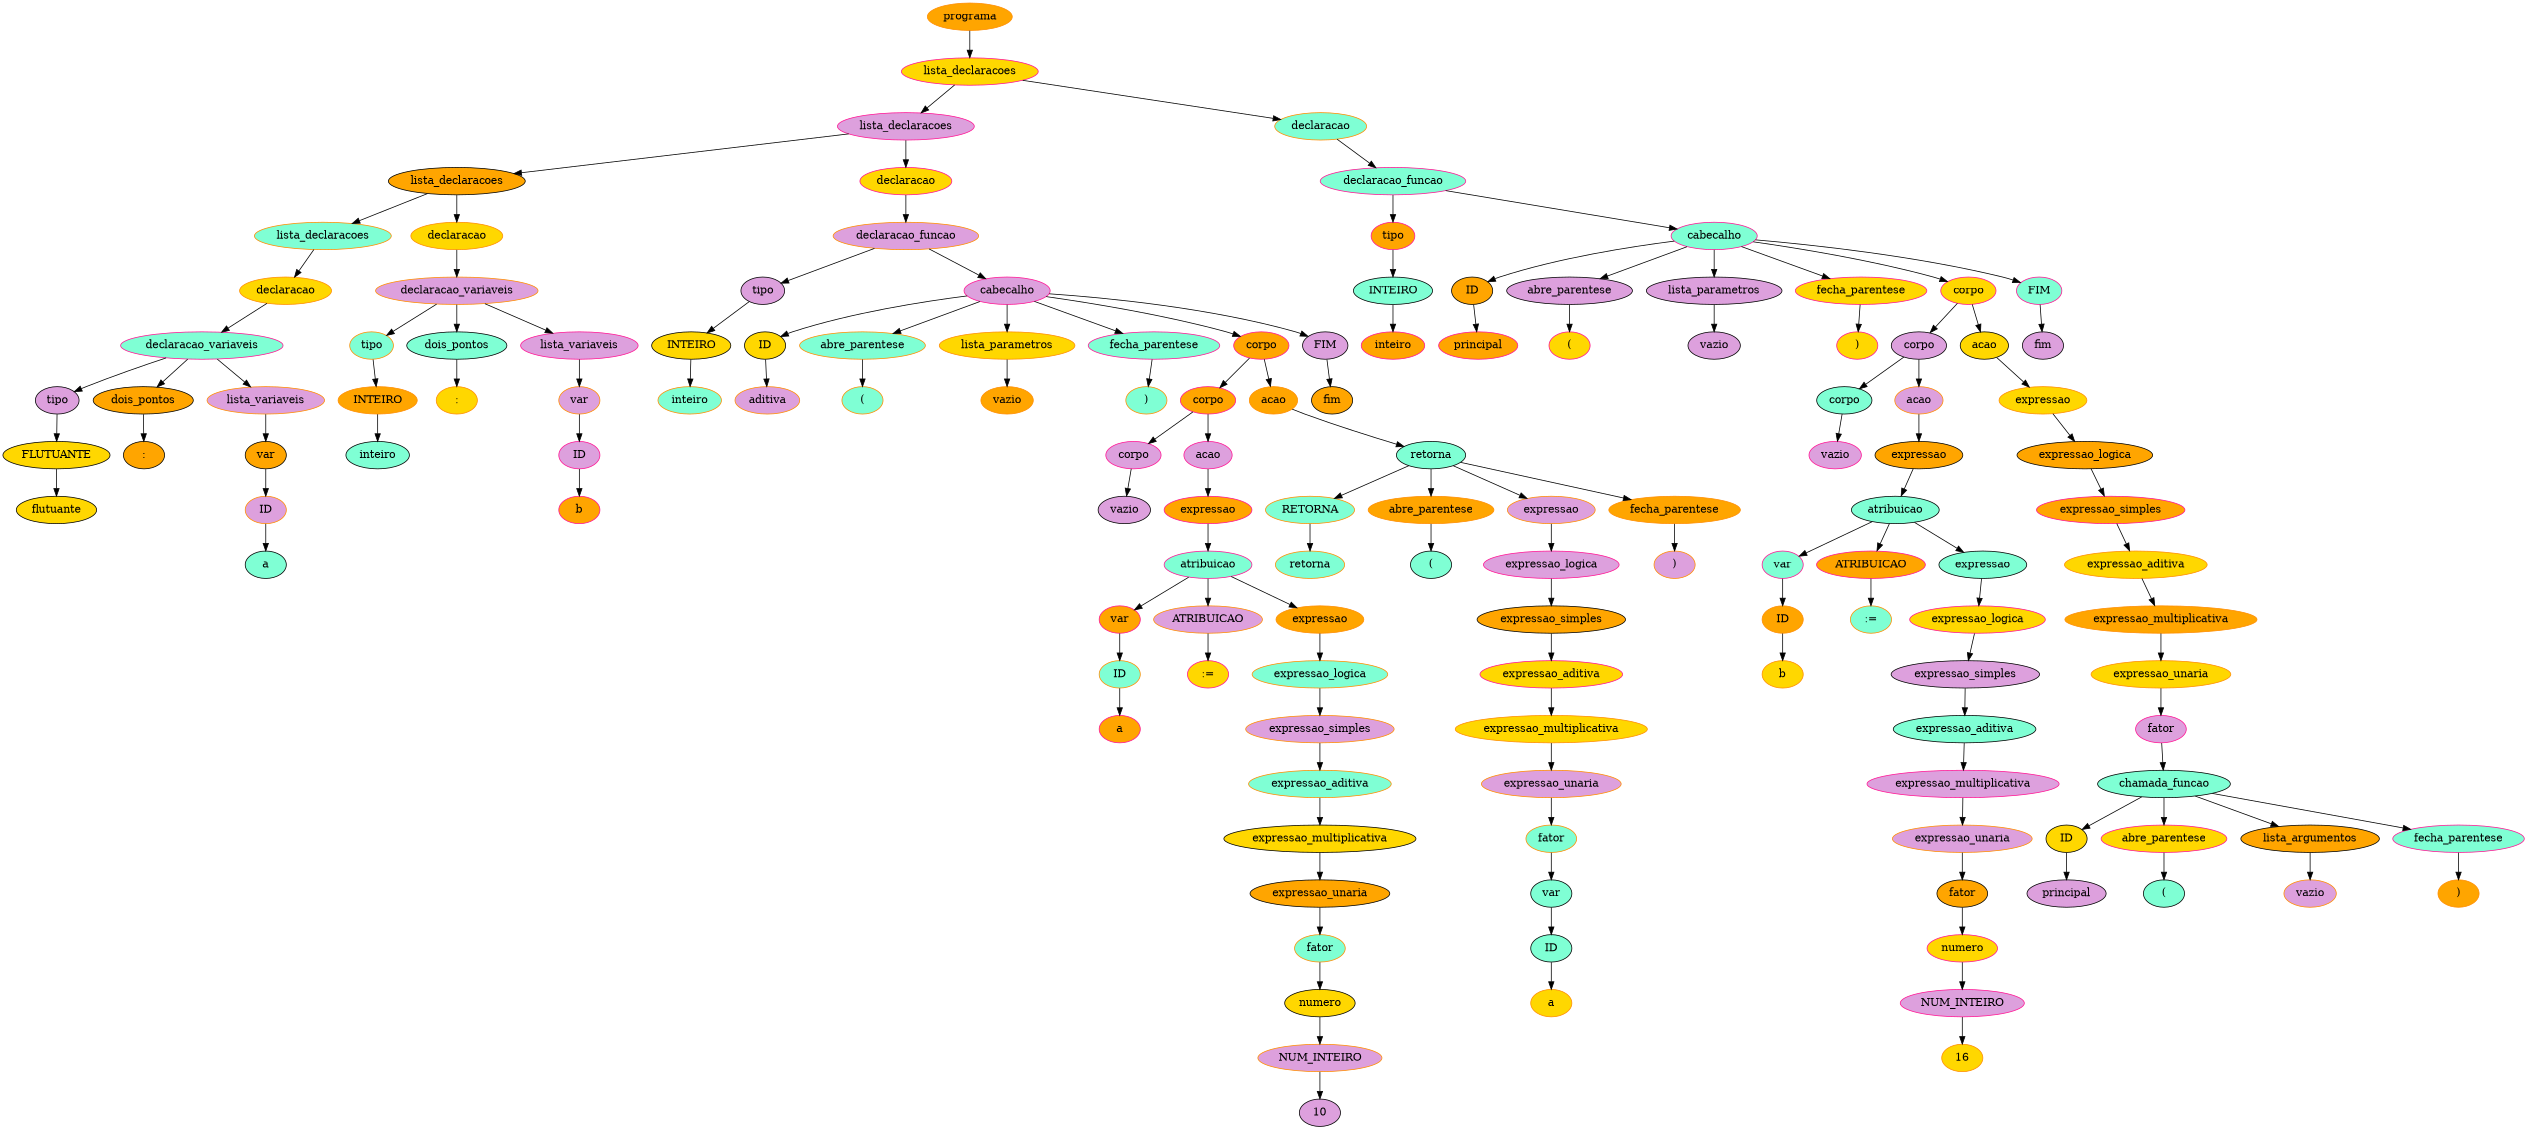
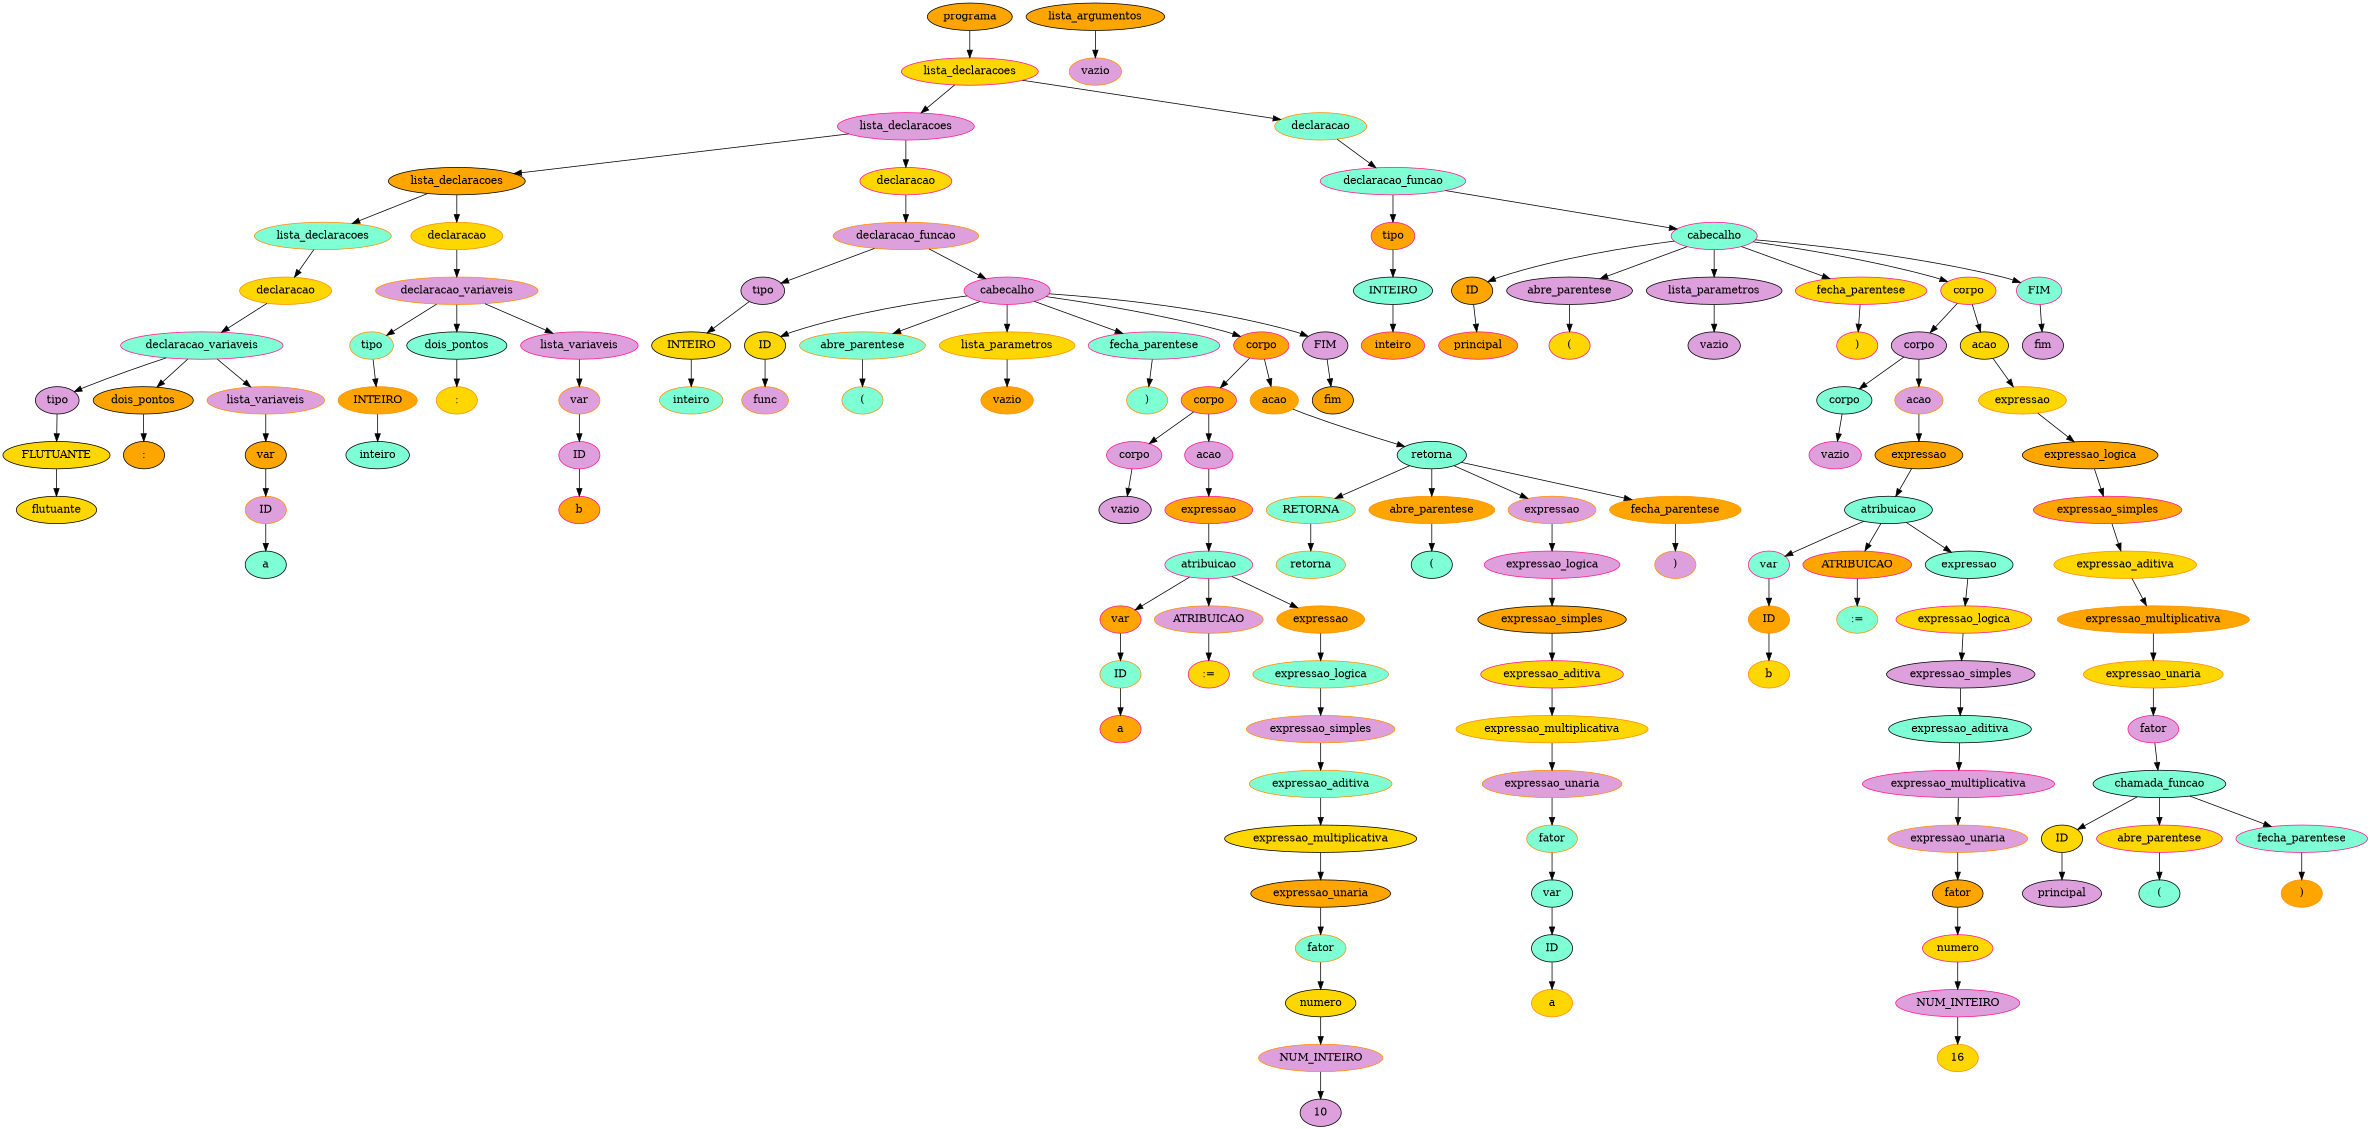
  digraph {
    node [color=darkorange fillcolor=plum style=filled]
-   n1 [fillcolor=orange label=programa]
+   n1 [color=black fillcolor=orange label=programa]
    n2 [color=deeppink fillcolor=gold label=lista_declaracoes]
    n3 [color=deeppink label=lista_declaracoes]
    n4 [fillcolor=aquamarine label=declaracao]
    n5 [color=black fillcolor=orange label=lista_declaracoes]
    n6 [color=deeppink fillcolor=gold label=declaracao]
    n7 [color=deeppink fillcolor=aquamarine label=declaracao_funcao]
    n8 [fillcolor=aquamarine label=lista_declaracoes]
    n9 [fillcolor=gold label=declaracao]
    n10 [label=declaracao_funcao]
    n11 [fillcolor=gold label=declaracao]
    n12 [label=declaracao_variaveis]
    n13 [color=deeppink fillcolor=aquamarine label=declaracao_variaveis]
    n14 [color=black label=tipo]
    n15 [color=black fillcolor=orange label=dois_pontos]
    n16 [label=lista_variaveis]
    n17 [color=black fillcolor=gold label=FLUTUANTE]
    n18 [color=black fillcolor=orange label=":"]
    n19 [color=black fillcolor=orange label=var]
    n20 [color=black fillcolor=gold label=flutuante]
    n21 [label=ID]
    n22 [color=black fillcolor=aquamarine label=a]
    n23 [fillcolor=aquamarine label=tipo]
    n24 [color=black fillcolor=aquamarine label=dois_pontos]
    n25 [color=deeppink label=lista_variaveis]
    n26 [fillcolor=orange label=INTEIRO]
    n27 [fillcolor=gold label=":"]
    n28 [label=var]
    n29 [color=black fillcolor=aquamarine label=inteiro]
    n30 [color=deeppink label=ID]
    n31 [color=deeppink fillcolor=orange label=b]
    n32 [color=black label=tipo]
    n33 [color=deeppink label=cabecalho]
    n34 [color=black fillcolor=gold label=INTEIRO]
    n35 [color=black fillcolor=gold label=ID]
    n36 [fillcolor=aquamarine label=abre_parentese]
    n37 [fillcolor=gold label=lista_parametros]
    n38 [color=deeppink fillcolor=aquamarine label=fecha_parentese]
    n39 [color=deeppink fillcolor=orange label=corpo]
    n40 [color=black label=FIM]
    n41 [fillcolor=aquamarine label=inteiro]
-   n42 [label=aditiva]
+   n42 [label=func]
    n43 [fillcolor=aquamarine label="("]
    n44 [fillcolor=orange label=vazio]
    n45 [fillcolor=aquamarine label=")"]
    n46 [color=deeppink fillcolor=orange label=corpo]
    n47 [fillcolor=orange label=acao]
    n48 [color=black fillcolor=orange label=fim]
    n49 [color=deeppink label=corpo]
    n50 [color=deeppink label=acao]
    n51 [color=black fillcolor=aquamarine label=retorna]
    n52 [color=black label=vazio]
    n53 [color=deeppink fillcolor=orange label=expressao]
    n54 [color=deeppink fillcolor=aquamarine label=atribuicao]
    n55 [color=deeppink fillcolor=orange label=var]
    n56 [label=ATRIBUICAO]
    n57 [fillcolor=orange label=expressao]
    n58 [fillcolor=aquamarine label=ID]
    n59 [color=deeppink fillcolor=gold label=":="]
    n60 [fillcolor=aquamarine label=expressao_logica]
    n61 [color=deeppink fillcolor=orange label=a]
    n62 [label=expressao_simples]
    n63 [fillcolor=aquamarine label=expressao_aditiva]
    n64 [color=black fillcolor=gold label=expressao_multiplicativa]
    n65 [color=black fillcolor=orange label=expressao_unaria]
    n66 [fillcolor=aquamarine label=fator]
    n67 [color=black fillcolor=gold label=numero]
    n68 [label=NUM_INTEIRO]
    n69 [color=black label=10]
    n70 [fillcolor=aquamarine label=RETORNA]
    n71 [fillcolor=orange label=abre_parentese]
    n72 [label=expressao]
    n73 [fillcolor=orange label=fecha_parentese]
    n74 [fillcolor=aquamarine label=retorna]
    n75 [color=black fillcolor=aquamarine label="("]
    n76 [color=deeppink label=expressao_logica]
    n77 [label=")"]
    n78 [color=black fillcolor=orange label=expressao_simples]
    n79 [color=deeppink fillcolor=gold label=expressao_aditiva]
    n80 [fillcolor=gold label=expressao_multiplicativa]
    n81 [label=expressao_unaria]
    n82 [fillcolor=aquamarine label=fator]
    n83 [color=black fillcolor=aquamarine label=var]
    n84 [color=black fillcolor=aquamarine label=ID]
    n85 [fillcolor=gold label=a]
    n86 [color=deeppink fillcolor=orange label=tipo]
    n87 [color=deeppink fillcolor=aquamarine label=cabecalho]
    n88 [color=black fillcolor=aquamarine label=INTEIRO]
    n89 [color=black fillcolor=orange label=ID]
    n90 [color=black label=abre_parentese]
    n91 [color=black label=lista_parametros]
    n92 [color=deeppink fillcolor=gold label=fecha_parentese]
    n93 [color=deeppink fillcolor=gold label=corpo]
    n94 [color=deeppink fillcolor=aquamarine label=FIM]
    n95 [color=deeppink fillcolor=orange label=inteiro]
    n96 [color=deeppink fillcolor=orange label=principal]
    n97 [color=deeppink fillcolor=gold label="("]
    n98 [color=black label=vazio]
    n99 [color=deeppink fillcolor=gold label=")"]
    n100 [color=black label=corpo]
    n101 [color=black fillcolor=gold label=acao]
    n102 [color=black label=fim]
    n103 [color=black fillcolor=aquamarine label=corpo]
    n104 [label=acao]
    n105 [fillcolor=gold label=expressao]
    n106 [color=deeppink label=vazio]
    n107 [color=black fillcolor=orange label=expressao]
    n108 [color=black fillcolor=aquamarine label=atribuicao]
    n109 [color=deeppink fillcolor=aquamarine label=var]
    n110 [color=deeppink fillcolor=orange label=ATRIBUICAO]
    n111 [color=black fillcolor=aquamarine label=expressao]
    n112 [fillcolor=orange label=ID]
    n113 [fillcolor=aquamarine label=":="]
    n114 [color=deeppink fillcolor=gold label=expressao_logica]
    n115 [fillcolor=gold label=b]
    n116 [color=black label=expressao_simples]
    n117 [color=black fillcolor=aquamarine label=expressao_aditiva]
    n118 [color=deeppink label=expressao_multiplicativa]
    n119 [label=expressao_unaria]
    n120 [color=black fillcolor=orange label=fator]
    n121 [color=deeppink fillcolor=gold label=numero]
    n122 [color=deeppink label=NUM_INTEIRO]
    n123 [fillcolor=gold label=16]
    n124 [color=black fillcolor=orange label=expressao_logica]
    n125 [color=deeppink fillcolor=orange label=expressao_simples]
    n126 [fillcolor=gold label=expressao_aditiva]
    n127 [fillcolor=orange label=expressao_multiplicativa]
    n128 [fillcolor=gold label=expressao_unaria]
    n129 [color=deeppink label=fator]
    n130 [color=black fillcolor=aquamarine label=chamada_funcao]
    n131 [color=black fillcolor=gold label=ID]
    n132 [color=deeppink fillcolor=gold label=abre_parentese]
    n133 [color=black fillcolor=orange label=lista_argumentos]
    n134 [color=deeppink fillcolor=aquamarine label=fecha_parentese]
    n135 [color=black label=principal]
    n136 [color=black fillcolor=aquamarine label="("]
    n137 [label=vazio]
    n138 [fillcolor=orange label=")"]
    n1 -> n2
    n2 -> n3
    n2 -> n4
    n3 -> n5
    n3 -> n6
    n4 -> n7
    n5 -> n8
    n5 -> n9
    n6 -> n10
    n7 -> n86
    n7 -> n87
    n8 -> n11
    n9 -> n12
    n10 -> n32
    n10 -> n33
    n11 -> n13
    n12 -> n23
    n12 -> n24
    n12 -> n25
    n13 -> n14
    n13 -> n15
    n13 -> n16
    n14 -> n17
    n15 -> n18
    n16 -> n19
    n17 -> n20
    n19 -> n21
    n21 -> n22
    n23 -> n26
    n24 -> n27
    n25 -> n28
    n26 -> n29
    n28 -> n30
    n30 -> n31
    n32 -> n34
    n33 -> n35
    n33 -> n36
    n33 -> n37
    n33 -> n38
    n33 -> n39
    n33 -> n40
    n34 -> n41
    n35 -> n42
    n36 -> n43
    n37 -> n44
    n38 -> n45
    n39 -> n46
    n39 -> n47
    n40 -> n48
    n46 -> n49
    n46 -> n50
    n47 -> n51
    n49 -> n52
    n50 -> n53
    n51 -> n70
    n51 -> n71
    n51 -> n72
    n51 -> n73
    n53 -> n54
    n54 -> n55
    n54 -> n56
    n54 -> n57
    n55 -> n58
    n56 -> n59
    n57 -> n60
    n58 -> n61
    n60 -> n62
    n62 -> n63
    n63 -> n64
    n64 -> n65
    n65 -> n66
    n66 -> n67
    n67 -> n68
    n68 -> n69
    n70 -> n74
    n71 -> n75
    n72 -> n76
    n73 -> n77
    n76 -> n78
    n78 -> n79
    n79 -> n80
    n80 -> n81
    n81 -> n82
    n82 -> n83
    n83 -> n84
    n84 -> n85
    n86 -> n88
    n87 -> n89
    n87 -> n90
    n87 -> n91
    n87 -> n92
    n87 -> n93
    n87 -> n94
    n88 -> n95
    n89 -> n96
    n90 -> n97
    n91 -> n98
    n92 -> n99
    n93 -> n100
    n93 -> n101
    n94 -> n102
    n100 -> n103
    n100 -> n104
    n101 -> n105
    n103 -> n106
    n104 -> n107
    n105 -> n124
    n107 -> n108
    n108 -> n109
    n108 -> n110
    n108 -> n111
    n109 -> n112
    n110 -> n113
    n111 -> n114
    n112 -> n115
    n114 -> n116
    n116 -> n117
    n117 -> n118
    n118 -> n119
    n119 -> n120
    n120 -> n121
    n121 -> n122
    n122 -> n123
    n124 -> n125
    n125 -> n126
    n126 -> n127
    n127 -> n128
    n128 -> n129
    n129 -> n130
    n130 -> n131
    n130 -> n132
-   n130 -> n133
    n130 -> n134
    n131 -> n135
    n132 -> n136
    n133 -> n137
    n134 -> n138
  }
